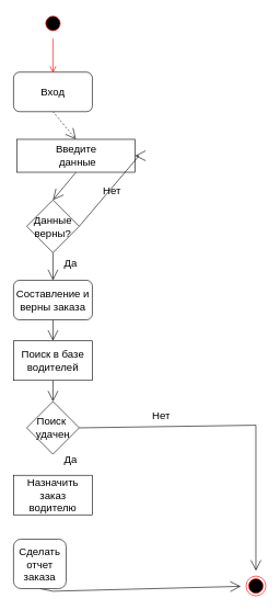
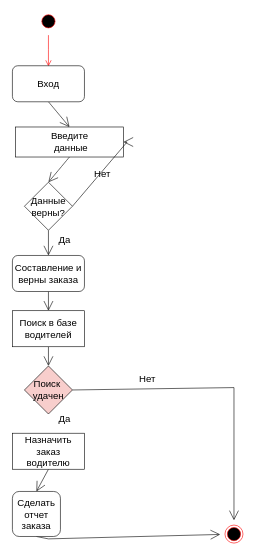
  <mxCell id="0" />
  <mxCell id="1" parent="0" />
  <mxCell id="2" value="" style="ellipse;html=1;shape=startState;fillColor=#000000;strokeColor=#ff0000;fontSize=16;" vertex="1" parent="1"><mxGeometry x="65" y="20" width="30" height="30" as="geometry" /></mxCell>
  <mxCell id="3" value="" style="edgeStyle=orthogonalEdgeStyle;html=1;verticalAlign=bottom;endArrow=open;endSize=8;strokeColor=#ff0000;rounded=0;fontSize=12;sourcePerimeterSpacing=8;targetPerimeterSpacing=8;curved=1;" edge="1" source="2" parent="1"><mxGeometry relative="1" as="geometry"><mxPoint x="80" y="110" as="targetPoint" /></mxGeometry></mxCell>
- <mxCell id="4" style="edgeStyle=none;curved=1;rounded=0;orthogonalLoop=1;jettySize=auto;html=1;exitX=0.5;exitY=1;exitDx=0;exitDy=0;entryX=0.5;entryY=0;entryDx=0;entryDy=0;fontSize=12;endArrow=open;startSize=14;endSize=14;sourcePerimeterSpacing=8;targetPerimeterSpacing=8;dashed=1;" edge="1" parent="1" source="5" target="7"><mxGeometry relative="1" as="geometry" /></mxCell>
+ <mxCell id="4" style="edgeStyle=none;curved=1;rounded=0;orthogonalLoop=1;jettySize=auto;html=1;exitX=0.5;exitY=1;exitDx=0;exitDy=0;entryX=0.5;entryY=0;entryDx=0;entryDy=0;fontSize=12;endArrow=open;startSize=14;endSize=14;sourcePerimeterSpacing=8;targetPerimeterSpacing=8;" edge="1" parent="1" source="5" target="7"><mxGeometry relative="1" as="geometry" /></mxCell>
  <mxCell id="5" value="Вход" style="rounded=1;whiteSpace=wrap;html=1;fontSize=16;" vertex="1" parent="1"><mxGeometry x="20" y="109" width="120" height="60" as="geometry" /></mxCell>
  <mxCell id="6" style="edgeStyle=none;curved=1;rounded=0;orthogonalLoop=1;jettySize=auto;html=1;exitX=0.5;exitY=1;exitDx=0;exitDy=0;entryX=0.5;entryY=0;entryDx=0;entryDy=0;fontSize=12;endArrow=open;startSize=14;endSize=14;sourcePerimeterSpacing=8;targetPerimeterSpacing=8;" edge="1" parent="1" source="7" target="10"><mxGeometry relative="1" as="geometry" /></mxCell>
  <mxCell id="7" value="Введите&lt;br&gt;&amp;nbsp;данные" style="html=1;fontSize=16;" vertex="1" parent="1"><mxGeometry x="25" y="211" width="180" height="50" as="geometry" /></mxCell>
  <mxCell id="8" style="edgeStyle=none;rounded=0;orthogonalLoop=1;jettySize=auto;html=1;exitX=1;exitY=0.5;exitDx=0;exitDy=0;fontSize=12;endArrow=open;startSize=14;endSize=14;sourcePerimeterSpacing=8;targetPerimeterSpacing=8;entryX=1;entryY=0.5;entryDx=0;entryDy=0;" edge="1" parent="1" source="10" target="7"><mxGeometry relative="1" as="geometry"><mxPoint x="249.381" y="343.429" as="targetPoint" /><Array as="points"><mxPoint x="211" y="236" /></Array></mxGeometry></mxCell>
  <mxCell id="9" style="edgeStyle=none;rounded=0;orthogonalLoop=1;jettySize=auto;html=1;exitX=0.5;exitY=1;exitDx=0;exitDy=0;entryX=0.5;entryY=0;entryDx=0;entryDy=0;fontSize=12;endArrow=open;startSize=14;endSize=14;sourcePerimeterSpacing=8;targetPerimeterSpacing=8;" edge="1" parent="1" source="10" target="13"><mxGeometry relative="1" as="geometry" /></mxCell>
  <mxCell id="10" value="Данные&lt;br&gt;верны?" style="rhombus;whiteSpace=wrap;html=1;fontSize=16;" vertex="1" parent="1"><mxGeometry x="40" y="303" width="80" height="80" as="geometry" /></mxCell>
  <mxCell id="11" value="Нет" style="text;strokeColor=none;fillColor=none;html=1;align=center;verticalAlign=middle;whiteSpace=wrap;rounded=0;fontSize=16;" vertex="1" parent="1"><mxGeometry x="140" y="273" width="60" height="30" as="geometry" /></mxCell>
  <mxCell id="12" style="edgeStyle=none;rounded=0;orthogonalLoop=1;jettySize=auto;html=1;exitX=0.5;exitY=1;exitDx=0;exitDy=0;entryX=0.5;entryY=0;entryDx=0;entryDy=0;fontSize=12;endArrow=open;startSize=14;endSize=14;sourcePerimeterSpacing=8;targetPerimeterSpacing=8;" edge="1" parent="1" source="13" target="16"><mxGeometry relative="1" as="geometry" /></mxCell>
  <mxCell id="13" value="Составление и&lt;br&gt;верны заказа" style="rounded=1;whiteSpace=wrap;html=1;fontSize=16;" vertex="1" parent="1"><mxGeometry x="20" y="425" width="120" height="60" as="geometry" /></mxCell>
  <mxCell id="14" value="Да" style="text;strokeColor=none;fillColor=none;html=1;align=center;verticalAlign=middle;whiteSpace=wrap;rounded=0;fontSize=16;" vertex="1" parent="1"><mxGeometry x="77" y="383" width="60" height="30" as="geometry" /></mxCell>
  <mxCell id="15" style="edgeStyle=none;rounded=0;orthogonalLoop=1;jettySize=auto;html=1;exitX=0.5;exitY=1;exitDx=0;exitDy=0;entryX=0.5;entryY=0;entryDx=0;entryDy=0;fontSize=12;endArrow=open;startSize=14;endSize=14;sourcePerimeterSpacing=8;targetPerimeterSpacing=8;" edge="1" parent="1" source="16" target="18"><mxGeometry relative="1" as="geometry" /></mxCell>
  <mxCell id="16" value="Поиск в базе&lt;br&gt;водителей" style="whiteSpace=wrap;html=1;fontSize=16;rounded=0;" vertex="1" parent="1"><mxGeometry x="20" y="517" width="120" height="60" as="geometry" /></mxCell>
  <mxCell id="17" style="edgeStyle=none;rounded=0;orthogonalLoop=1;jettySize=auto;html=1;exitX=1;exitY=0.5;exitDx=0;exitDy=0;fontSize=12;endArrow=open;startSize=14;endSize=14;sourcePerimeterSpacing=8;targetPerimeterSpacing=8;" edge="1" parent="1" source="18" target="19"><mxGeometry relative="1" as="geometry"><Array as="points"><mxPoint x="389" y="645" /></Array></mxGeometry></mxCell>
- <mxCell id="18" value="Поиск&amp;nbsp;&lt;br&gt;удачен" style="rhombus;whiteSpace=wrap;html=1;fontSize=16;" vertex="1" parent="1"><mxGeometry x="40" y="609" width="80" height="80" as="geometry" /></mxCell>
+ <mxCell id="18" value="Поиск&amp;nbsp;&lt;br&gt;удачен" style="rhombus;whiteSpace=wrap;html=1;fontSize=16;fillColor=#f8cecc;" vertex="1" parent="1"><mxGeometry x="40" y="609" width="80" height="80" as="geometry" /></mxCell>
  <mxCell id="19" value="" style="ellipse;html=1;shape=endState;fillColor=#000000;strokeColor=#ff0000;fontSize=16;" vertex="1" parent="1"><mxGeometry x="374" y="874" width="30" height="30" as="geometry" /></mxCell>
  <mxCell id="20" value="Нет" style="text;strokeColor=none;fillColor=none;html=1;align=center;verticalAlign=middle;whiteSpace=wrap;rounded=0;fontSize=16;" vertex="1" parent="1"><mxGeometry x="215" y="616" width="60" height="30" as="geometry" /></mxCell>
+ <mxCell id="21" style="edgeStyle=none;rounded=0;orthogonalLoop=1;jettySize=auto;html=1;exitX=0.5;exitY=1;exitDx=0;exitDy=0;entryX=0.5;entryY=0;entryDx=0;entryDy=0;fontSize=12;endArrow=open;startSize=14;endSize=14;sourcePerimeterSpacing=8;targetPerimeterSpacing=8;" edge="1" parent="1" source="22" target="25"><mxGeometry relative="1" as="geometry" /></mxCell>
  <mxCell id="22" value="Назначить заказ&lt;br&gt;водителю" style="whiteSpace=wrap;html=1;fontSize=16;rounded=0;" vertex="1" parent="1"><mxGeometry x="20" y="721" width="120" height="60" as="geometry" /></mxCell>
  <mxCell id="23" value="Да" style="text;strokeColor=none;fillColor=none;html=1;align=center;verticalAlign=middle;whiteSpace=wrap;rounded=0;fontSize=16;" vertex="1" parent="1"><mxGeometry x="77" y="682" width="60" height="30" as="geometry" /></mxCell>
  <mxCell id="24" style="edgeStyle=none;rounded=0;orthogonalLoop=1;jettySize=auto;html=1;exitX=0.5;exitY=1;exitDx=0;exitDy=0;fontSize=12;endArrow=open;startSize=14;endSize=14;sourcePerimeterSpacing=8;targetPerimeterSpacing=8;" edge="1" parent="1" source="25" target="19"><mxGeometry relative="1" as="geometry"><Array as="points"><mxPoint x="80" y="897" /></Array></mxGeometry></mxCell>
  <mxCell id="25" value="Сделать отчет&lt;br&gt;заказа" style="rounded=1;whiteSpace=wrap;html=1;fontSize=16;" vertex="1" parent="1"><mxGeometry x="20" y="818" width="80" height="75" as="geometry" /></mxCell>
